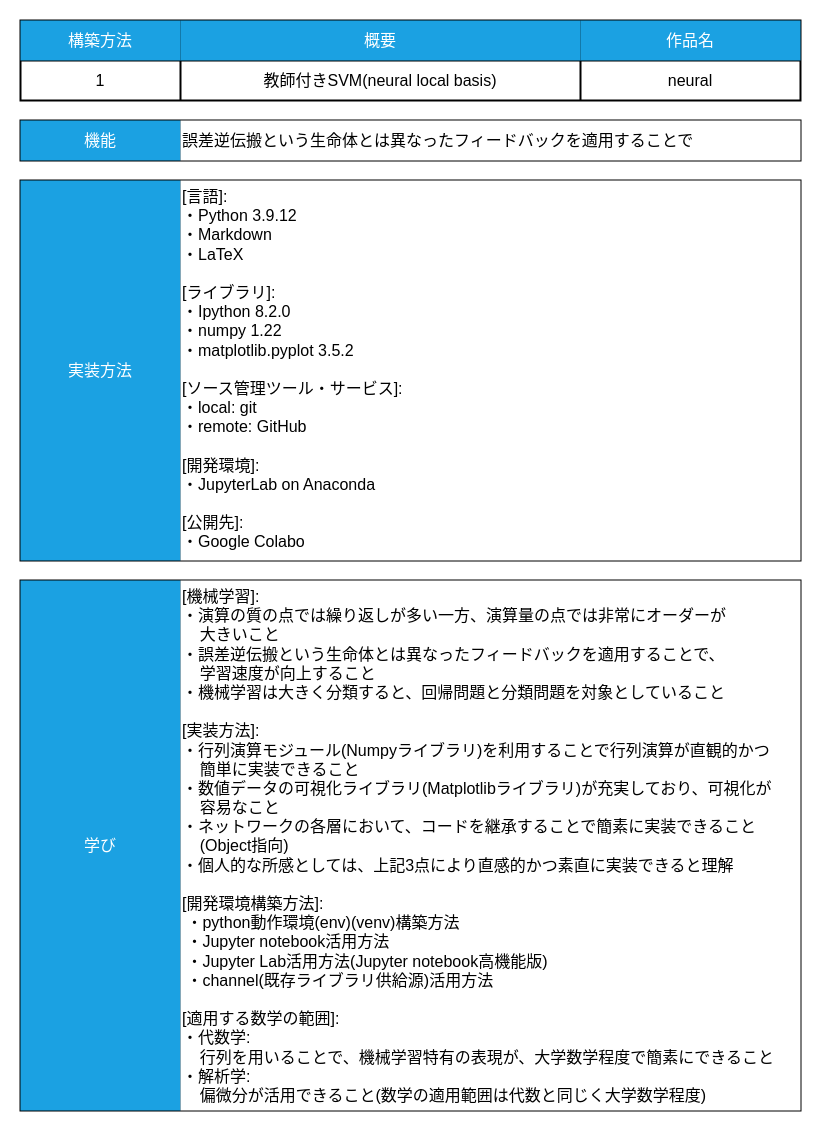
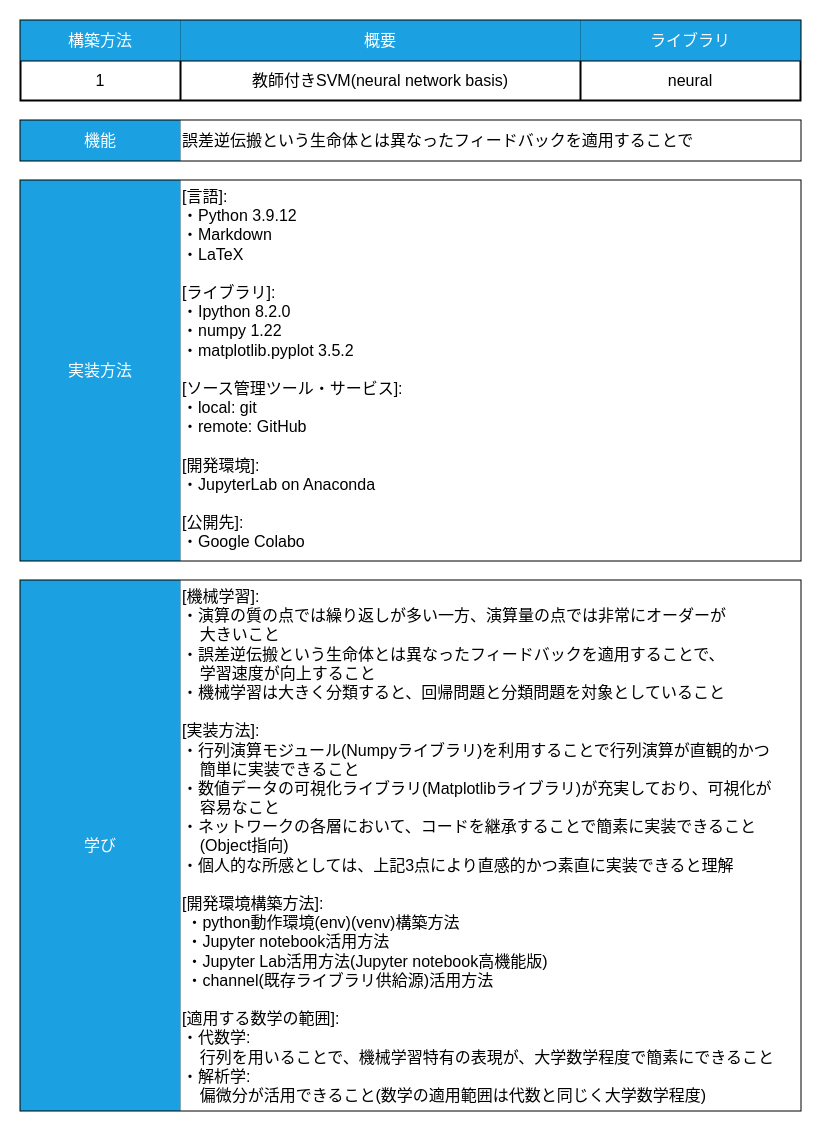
  <mxCell id="0" />
  <mxCell id="1" parent="0" />
  <mxCell id="2" value="" style="shape=table;startSize=0;container=1;collapsible=0;childLayout=tableLayout;strokeWidth=2;strokeColor=default;fontSize=16;perimeterSpacing=2;" parent="1" vertex="1"><mxGeometry x="20" y="20" width="780" height="80" as="geometry" /></mxCell>
  <mxCell id="3" value="" style="shape=tableRow;horizontal=0;startSize=0;swimlaneHead=0;swimlaneBody=0;top=0;left=0;bottom=0;right=0;collapsible=0;dropTarget=0;fillColor=none;points=[[0,0.5],[1,0.5]];portConstraint=eastwest;strokeWidth=2;fontSize=16;perimeterSpacing=2;" parent="2" vertex="1"><mxGeometry width="780" height="40" as="geometry" /></mxCell>
  <mxCell id="4" value="構築方法" style="shape=partialRectangle;html=1;whiteSpace=wrap;connectable=0;overflow=hidden;fillColor=#1ba1e2;top=0;left=0;bottom=0;right=0;pointerEvents=1;fontColor=#ffffff;strokeColor=#006EAF;strokeWidth=2;fontSize=16;perimeterSpacing=2;" parent="3" vertex="1"><mxGeometry width="160" height="40" as="geometry"><mxRectangle width="160" height="40" as="alternateBounds" /></mxGeometry></mxCell>
  <mxCell id="5" value="概要" style="shape=partialRectangle;html=1;whiteSpace=wrap;connectable=0;overflow=hidden;fillColor=#1ba1e2;top=0;left=0;bottom=0;right=0;pointerEvents=1;fontColor=#ffffff;strokeColor=#006EAF;strokeWidth=2;fontSize=16;perimeterSpacing=2;" parent="3" vertex="1"><mxGeometry x="160" width="400" height="40" as="geometry"><mxRectangle width="400" height="40" as="alternateBounds" /></mxGeometry></mxCell>
- <mxCell id="6" value="作品名" style="shape=partialRectangle;html=1;whiteSpace=wrap;connectable=0;overflow=hidden;fillColor=#1ba1e2;top=0;left=0;bottom=0;right=0;pointerEvents=1;fontColor=#ffffff;strokeColor=none;strokeWidth=2;fontSize=16;perimeterSpacing=2;" parent="3" vertex="1"><mxGeometry x="560" width="220" height="40" as="geometry"><mxRectangle width="220" height="40" as="alternateBounds" /></mxGeometry></mxCell>
+ <mxCell id="6" value="ライブラリ" style="shape=partialRectangle;html=1;whiteSpace=wrap;connectable=0;overflow=hidden;fillColor=#1ba1e2;top=0;left=0;bottom=0;right=0;pointerEvents=1;fontColor=#ffffff;strokeColor=none;strokeWidth=2;fontSize=16;perimeterSpacing=2;" parent="3" vertex="1"><mxGeometry x="560" width="220" height="40" as="geometry"><mxRectangle width="220" height="40" as="alternateBounds" /></mxGeometry></mxCell>
  <mxCell id="7" value="" style="shape=tableRow;horizontal=0;startSize=0;swimlaneHead=0;swimlaneBody=0;top=0;left=0;bottom=0;right=0;collapsible=0;dropTarget=0;fillColor=none;points=[[0,0.5],[1,0.5]];portConstraint=eastwest;strokeWidth=2;fontSize=16;perimeterSpacing=2;" parent="2" vertex="1"><mxGeometry y="40" width="780" height="40" as="geometry" /></mxCell>
  <mxCell id="8" value="1" style="shape=partialRectangle;html=1;whiteSpace=wrap;connectable=0;overflow=hidden;fillColor=none;top=0;left=0;bottom=0;right=0;pointerEvents=1;strokeWidth=2;fontSize=16;perimeterSpacing=2;" parent="7" vertex="1"><mxGeometry width="160" height="40" as="geometry"><mxRectangle width="160" height="40" as="alternateBounds" /></mxGeometry></mxCell>
- <mxCell id="9" value="教師付きSVM(neural local basis)" style="shape=partialRectangle;html=1;whiteSpace=wrap;connectable=0;overflow=hidden;fillColor=none;top=0;left=0;bottom=0;right=0;pointerEvents=1;strokeWidth=2;fontSize=16;perimeterSpacing=2;" parent="7" vertex="1"><mxGeometry x="160" width="400" height="40" as="geometry"><mxRectangle width="400" height="40" as="alternateBounds" /></mxGeometry></mxCell>
+ <mxCell id="9" value="教師付きSVM(neural network basis)" style="shape=partialRectangle;html=1;whiteSpace=wrap;connectable=0;overflow=hidden;fillColor=none;top=0;left=0;bottom=0;right=0;pointerEvents=1;strokeWidth=2;fontSize=16;perimeterSpacing=2;" parent="7" vertex="1"><mxGeometry x="160" width="400" height="40" as="geometry"><mxRectangle width="400" height="40" as="alternateBounds" /></mxGeometry></mxCell>
  <mxCell id="10" value="neural" style="shape=partialRectangle;html=1;whiteSpace=wrap;connectable=0;overflow=hidden;fillColor=none;top=0;left=0;bottom=0;right=0;pointerEvents=1;strokeWidth=2;fontSize=16;perimeterSpacing=2;" parent="7" vertex="1"><mxGeometry x="560" width="220" height="40" as="geometry"><mxRectangle width="220" height="40" as="alternateBounds" /></mxGeometry></mxCell>
  <mxCell id="11" value="" style="shape=table;startSize=0;container=1;collapsible=0;childLayout=tableLayout;strokeWidth=2;strokeColor=#000000;fillColor=#1ba1e2;fontColor=#ffffff;swimlaneLine=1;rounded=0;fontSize=16;perimeterSpacing=2;" parent="1" vertex="1"><mxGeometry x="20" y="120" width="780" height="40" as="geometry" /></mxCell>
  <mxCell id="12" value="" style="shape=tableRow;horizontal=0;startSize=0;swimlaneHead=0;swimlaneBody=0;top=0;left=0;bottom=0;right=0;collapsible=0;dropTarget=0;fillColor=none;points=[[0,0.5],[1,0.5]];portConstraint=eastwest;strokeWidth=2;fontSize=16;perimeterSpacing=2;" parent="11" vertex="1"><mxGeometry width="780" height="40" as="geometry" /></mxCell>
  <mxCell id="13" value="機能" style="shape=partialRectangle;html=1;whiteSpace=wrap;connectable=0;overflow=hidden;fillColor=#1ba1e2;top=0;left=0;bottom=0;right=0;pointerEvents=1;fontColor=#ffffff;strokeColor=#000000;strokeWidth=2;fontSize=16;perimeterSpacing=2;" parent="12" vertex="1"><mxGeometry width="160" height="40" as="geometry"><mxRectangle width="160" height="40" as="alternateBounds" /></mxGeometry></mxCell>
  <mxCell id="14" value="誤差逆伝搬という生命体とは異なったフィードバックを適用することで" style="shape=partialRectangle;html=1;whiteSpace=wrap;connectable=0;overflow=hidden;fillColor=default;top=0;left=0;bottom=0;right=0;pointerEvents=1;align=left;verticalAlign=middle;strokeWidth=2;fontSize=16;perimeterSpacing=2;" parent="12" vertex="1"><mxGeometry x="160" width="620" height="40" as="geometry"><mxRectangle width="620" height="40" as="alternateBounds" /></mxGeometry></mxCell>
  <mxCell id="15" value="" style="shape=table;startSize=0;container=1;collapsible=0;childLayout=tableLayout;strokeWidth=2;strokeColor=#000000;fillColor=#1ba1e2;fontColor=#ffffff;fontSize=16;perimeterSpacing=2;" parent="1" vertex="1"><mxGeometry x="20" y="180" width="780" height="380" as="geometry" /></mxCell>
  <mxCell id="16" value="" style="shape=tableRow;horizontal=0;startSize=0;swimlaneHead=0;swimlaneBody=0;top=0;left=0;bottom=0;right=0;collapsible=0;dropTarget=0;fillColor=none;points=[[0,0.5],[1,0.5]];portConstraint=eastwest;strokeWidth=2;fontSize=16;perimeterSpacing=2;" parent="15" vertex="1"><mxGeometry width="780" height="380" as="geometry" /></mxCell>
  <mxCell id="17" value="実装方法" style="shape=partialRectangle;html=1;whiteSpace=wrap;connectable=0;overflow=hidden;fillColor=#1ba1e2;top=0;left=0;bottom=0;right=0;pointerEvents=1;fontColor=#ffffff;strokeColor=#000000;strokeWidth=2;fontSize=16;perimeterSpacing=2;" parent="16" vertex="1"><mxGeometry width="160" height="380" as="geometry"><mxRectangle width="160" height="380" as="alternateBounds" /></mxGeometry></mxCell>
  <mxCell id="18" value="&lt;div style=&quot;font-size: 16px;&quot;&gt;[言語]:&lt;/div&gt;&lt;div style=&quot;font-size: 16px;&quot;&gt;・Python 3.9.12&lt;/div&gt;&lt;div style=&quot;font-size: 16px;&quot;&gt;・Markdown&lt;/div&gt;&lt;div style=&quot;font-size: 16px;&quot;&gt;・LaTeX&lt;/div&gt;&lt;div style=&quot;font-size: 16px;&quot;&gt;&lt;br style=&quot;font-size: 16px;&quot;&gt;&lt;/div&gt;&lt;div style=&quot;font-size: 16px;&quot;&gt;[ライブラリ]:&lt;/div&gt;&lt;div style=&quot;font-size: 16px;&quot;&gt;・Ipython 8.2.0&lt;/div&gt;&lt;div style=&quot;font-size: 16px;&quot;&gt;・numpy 1.22&lt;/div&gt;&lt;div style=&quot;font-size: 16px;&quot;&gt;・matplotlib.pyplot 3.5.2&lt;/div&gt;&lt;div style=&quot;font-size: 16px;&quot;&gt;&lt;br style=&quot;font-size: 16px;&quot;&gt;&lt;/div&gt;&lt;div style=&quot;font-size: 16px;&quot;&gt;[ソース管理ツール・サービス]:&lt;/div&gt;&lt;div style=&quot;font-size: 16px;&quot;&gt;・local:&lt;span style=&quot;background-color: initial;&quot;&gt;&amp;nbsp;git&lt;/span&gt;&lt;/div&gt;&lt;div style=&quot;font-size: 16px;&quot;&gt;・remote:&lt;span style=&quot;background-color: initial;&quot;&gt;&amp;nbsp;GitHub&lt;/span&gt;&lt;/div&gt;&lt;div style=&quot;font-size: 16px;&quot;&gt;&lt;br style=&quot;font-size: 16px;&quot;&gt;&lt;/div&gt;&lt;div style=&quot;font-size: 16px;&quot;&gt;[開発環境]:&lt;/div&gt;&lt;div style=&quot;font-size: 16px;&quot;&gt;・JupyterLab on Anaconda&lt;/div&gt;&lt;div style=&quot;font-size: 16px;&quot;&gt;&lt;br style=&quot;font-size: 16px;&quot;&gt;&lt;/div&gt;&lt;div style=&quot;font-size: 16px;&quot;&gt;[公開先]:&lt;/div&gt;&lt;div style=&quot;font-size: 16px;&quot;&gt;・Google Colabo&lt;/div&gt;" style="shape=partialRectangle;html=1;whiteSpace=wrap;connectable=0;overflow=hidden;fillColor=default;top=0;left=0;bottom=0;right=0;pointerEvents=1;align=left;horizontal=1;verticalAlign=top;strokeWidth=2;strokeColor=#000000;fontSize=16;perimeterSpacing=2;" parent="16" vertex="1"><mxGeometry x="160" width="620" height="380" as="geometry"><mxRectangle width="620" height="380" as="alternateBounds" /></mxGeometry></mxCell>
  <mxCell id="19" value="" style="shape=table;startSize=0;container=1;collapsible=0;childLayout=tableLayout;strokeWidth=2;strokeColor=#000000;fillColor=#1ba1e2;fontColor=#ffffff;fontSize=16;perimeterSpacing=2;" parent="1" vertex="1"><mxGeometry x="20" y="580" width="780" height="530" as="geometry" /></mxCell>
  <mxCell id="20" style="shape=tableRow;horizontal=0;startSize=0;swimlaneHead=0;swimlaneBody=0;top=0;left=0;bottom=0;right=0;collapsible=0;dropTarget=0;fillColor=none;points=[[0,0.5],[1,0.5]];portConstraint=eastwest;strokeWidth=2;fontSize=16;perimeterSpacing=2;" parent="19" vertex="1"><mxGeometry width="780" height="530" as="geometry" /></mxCell>
  <mxCell id="21" value="学び" style="shape=partialRectangle;html=1;whiteSpace=wrap;connectable=0;overflow=hidden;fillColor=#1ba1e2;top=0;left=0;bottom=0;right=0;pointerEvents=1;align=center;fontColor=#ffffff;strokeColor=#006EAF;strokeWidth=2;fontSize=16;perimeterSpacing=2;" parent="20" vertex="1"><mxGeometry width="160" height="530" as="geometry"><mxRectangle width="160" height="530" as="alternateBounds" /></mxGeometry></mxCell>
  <mxCell id="22" value="&lt;div style=&quot;font-size: 16px;&quot;&gt;&lt;div style=&quot;font-size: 16px;&quot;&gt;[機械学習]:&lt;/div&gt;&lt;div style=&quot;font-size: 16px;&quot;&gt;・演算の質の点では繰り返しが多い一方、演算量の点では非常にオーダーが&lt;/div&gt;&lt;div style=&quot;font-size: 16px;&quot;&gt;&lt;span style=&quot;background-color: initial;&quot;&gt;&amp;nbsp; &amp;nbsp; 大きいこと&lt;/span&gt;&lt;/div&gt;&lt;div style=&quot;font-size: 16px;&quot;&gt;・誤差逆伝搬という生命体とは異なったフィードバックを適用することで、&lt;/div&gt;&lt;div style=&quot;font-size: 16px;&quot;&gt;&lt;span style=&quot;background-color: initial;&quot;&gt;&amp;nbsp; &amp;nbsp; 学習速度が&lt;/span&gt;&lt;span style=&quot;background-color: initial;&quot;&gt;向上すること&lt;/span&gt;&lt;/div&gt;&lt;div style=&quot;font-size: 16px;&quot;&gt;・機械学習は大きく分類すると、回帰問題と分類問題を対象としていること&lt;/div&gt;&lt;div style=&quot;font-size: 16px;&quot;&gt;&lt;br&gt;&lt;/div&gt;&lt;div style=&quot;font-size: 16px;&quot;&gt;&lt;span style=&quot;background-color: initial;&quot;&gt;[実装方法]:&lt;/span&gt;&lt;br&gt;&lt;/div&gt;&lt;div style=&quot;font-size: 16px;&quot;&gt;・行列演算モジュール(Numpyライブラリ)を利用することで行列演算が直観的かつ&lt;/div&gt;&lt;div style=&quot;font-size: 16px;&quot;&gt;&amp;nbsp; &amp;nbsp; 簡単&lt;span style=&quot;background-color: initial;&quot;&gt;に実装できること&lt;/span&gt;&lt;/div&gt;&lt;div style=&quot;font-size: 16px;&quot;&gt;・数値データの可視化ライブラリ(Matplotlibライブラリ)が充実しており、可視化が&lt;/div&gt;&lt;div style=&quot;font-size: 16px;&quot;&gt;&lt;span style=&quot;background-color: initial;&quot;&gt;&amp;nbsp; &amp;nbsp; 容易&lt;/span&gt;&lt;span style=&quot;background-color: initial;&quot;&gt;なこと&lt;/span&gt;&lt;/div&gt;&lt;div style=&quot;font-size: 16px;&quot;&gt;・ネットワークの各層において、コードを継承することで簡素に実装できること&lt;/div&gt;&lt;div style=&quot;font-size: 16px;&quot;&gt;&amp;nbsp; &amp;nbsp; (Object指向)&lt;/div&gt;&lt;div style=&quot;font-size: 16px;&quot;&gt;・個人的な所感としては、上記3点により直感的かつ素直に実装できると理解&lt;/div&gt;&lt;div style=&quot;font-size: 16px;&quot;&gt;&lt;br&gt;&lt;/div&gt;&lt;div style=&quot;font-size: 16px;&quot;&gt;&lt;span style=&quot;background-color: initial;&quot;&gt;[開発環境構築方法]:&lt;/span&gt;&lt;br&gt;&lt;/div&gt;&lt;div style=&quot;font-size: 16px;&quot;&gt;&amp;nbsp;・python動作環境(env)(venv)構築方法&lt;/div&gt;&lt;div style=&quot;font-size: 16px;&quot;&gt;&amp;nbsp;・Jupyter notebook活用方法&lt;/div&gt;&lt;div style=&quot;font-size: 16px;&quot;&gt;&amp;nbsp;・Jupyter Lab活用方法(Jupyter notebook高機能版)&lt;/div&gt;&lt;div style=&quot;font-size: 16px;&quot;&gt;&amp;nbsp;・channel(既存ライブラリ供給源)活用方法&lt;/div&gt;&lt;div style=&quot;font-size: 16px;&quot;&gt;&lt;span style=&quot;background-color: initial;&quot;&gt;&lt;br&gt;&lt;/span&gt;&lt;/div&gt;&lt;div style=&quot;font-size: 16px;&quot;&gt;&lt;span style=&quot;background-color: initial;&quot;&gt;[適用する数学の範囲]:&lt;/span&gt;&lt;br&gt;&lt;/div&gt;&lt;div style=&quot;font-size: 16px;&quot;&gt;・代数学:&lt;/div&gt;&lt;div style=&quot;font-size: 16px;&quot;&gt;&amp;nbsp; &amp;nbsp; 行列を用いることで、機械学習特有の表現が、大学数学程度で簡素にできること&lt;/div&gt;&lt;div style=&quot;font-size: 16px;&quot;&gt;・解析学:&lt;/div&gt;&lt;div style=&quot;font-size: 16px;&quot;&gt;&lt;span style=&quot;background-color: initial;&quot;&gt;&amp;nbsp; &amp;nbsp; 偏微分が活用できること(数学の適用範囲は代数と同じく大学数学程度)&lt;/span&gt;&lt;/div&gt;&lt;/div&gt;" style="shape=partialRectangle;html=1;whiteSpace=wrap;connectable=0;overflow=hidden;fillColor=default;top=0;left=0;bottom=0;right=0;pointerEvents=1;align=left;strokeWidth=2;verticalAlign=top;fontSize=16;perimeterSpacing=2;" parent="20" vertex="1"><mxGeometry x="160" width="620" height="530" as="geometry"><mxRectangle width="620" height="530" as="alternateBounds" /></mxGeometry></mxCell>
